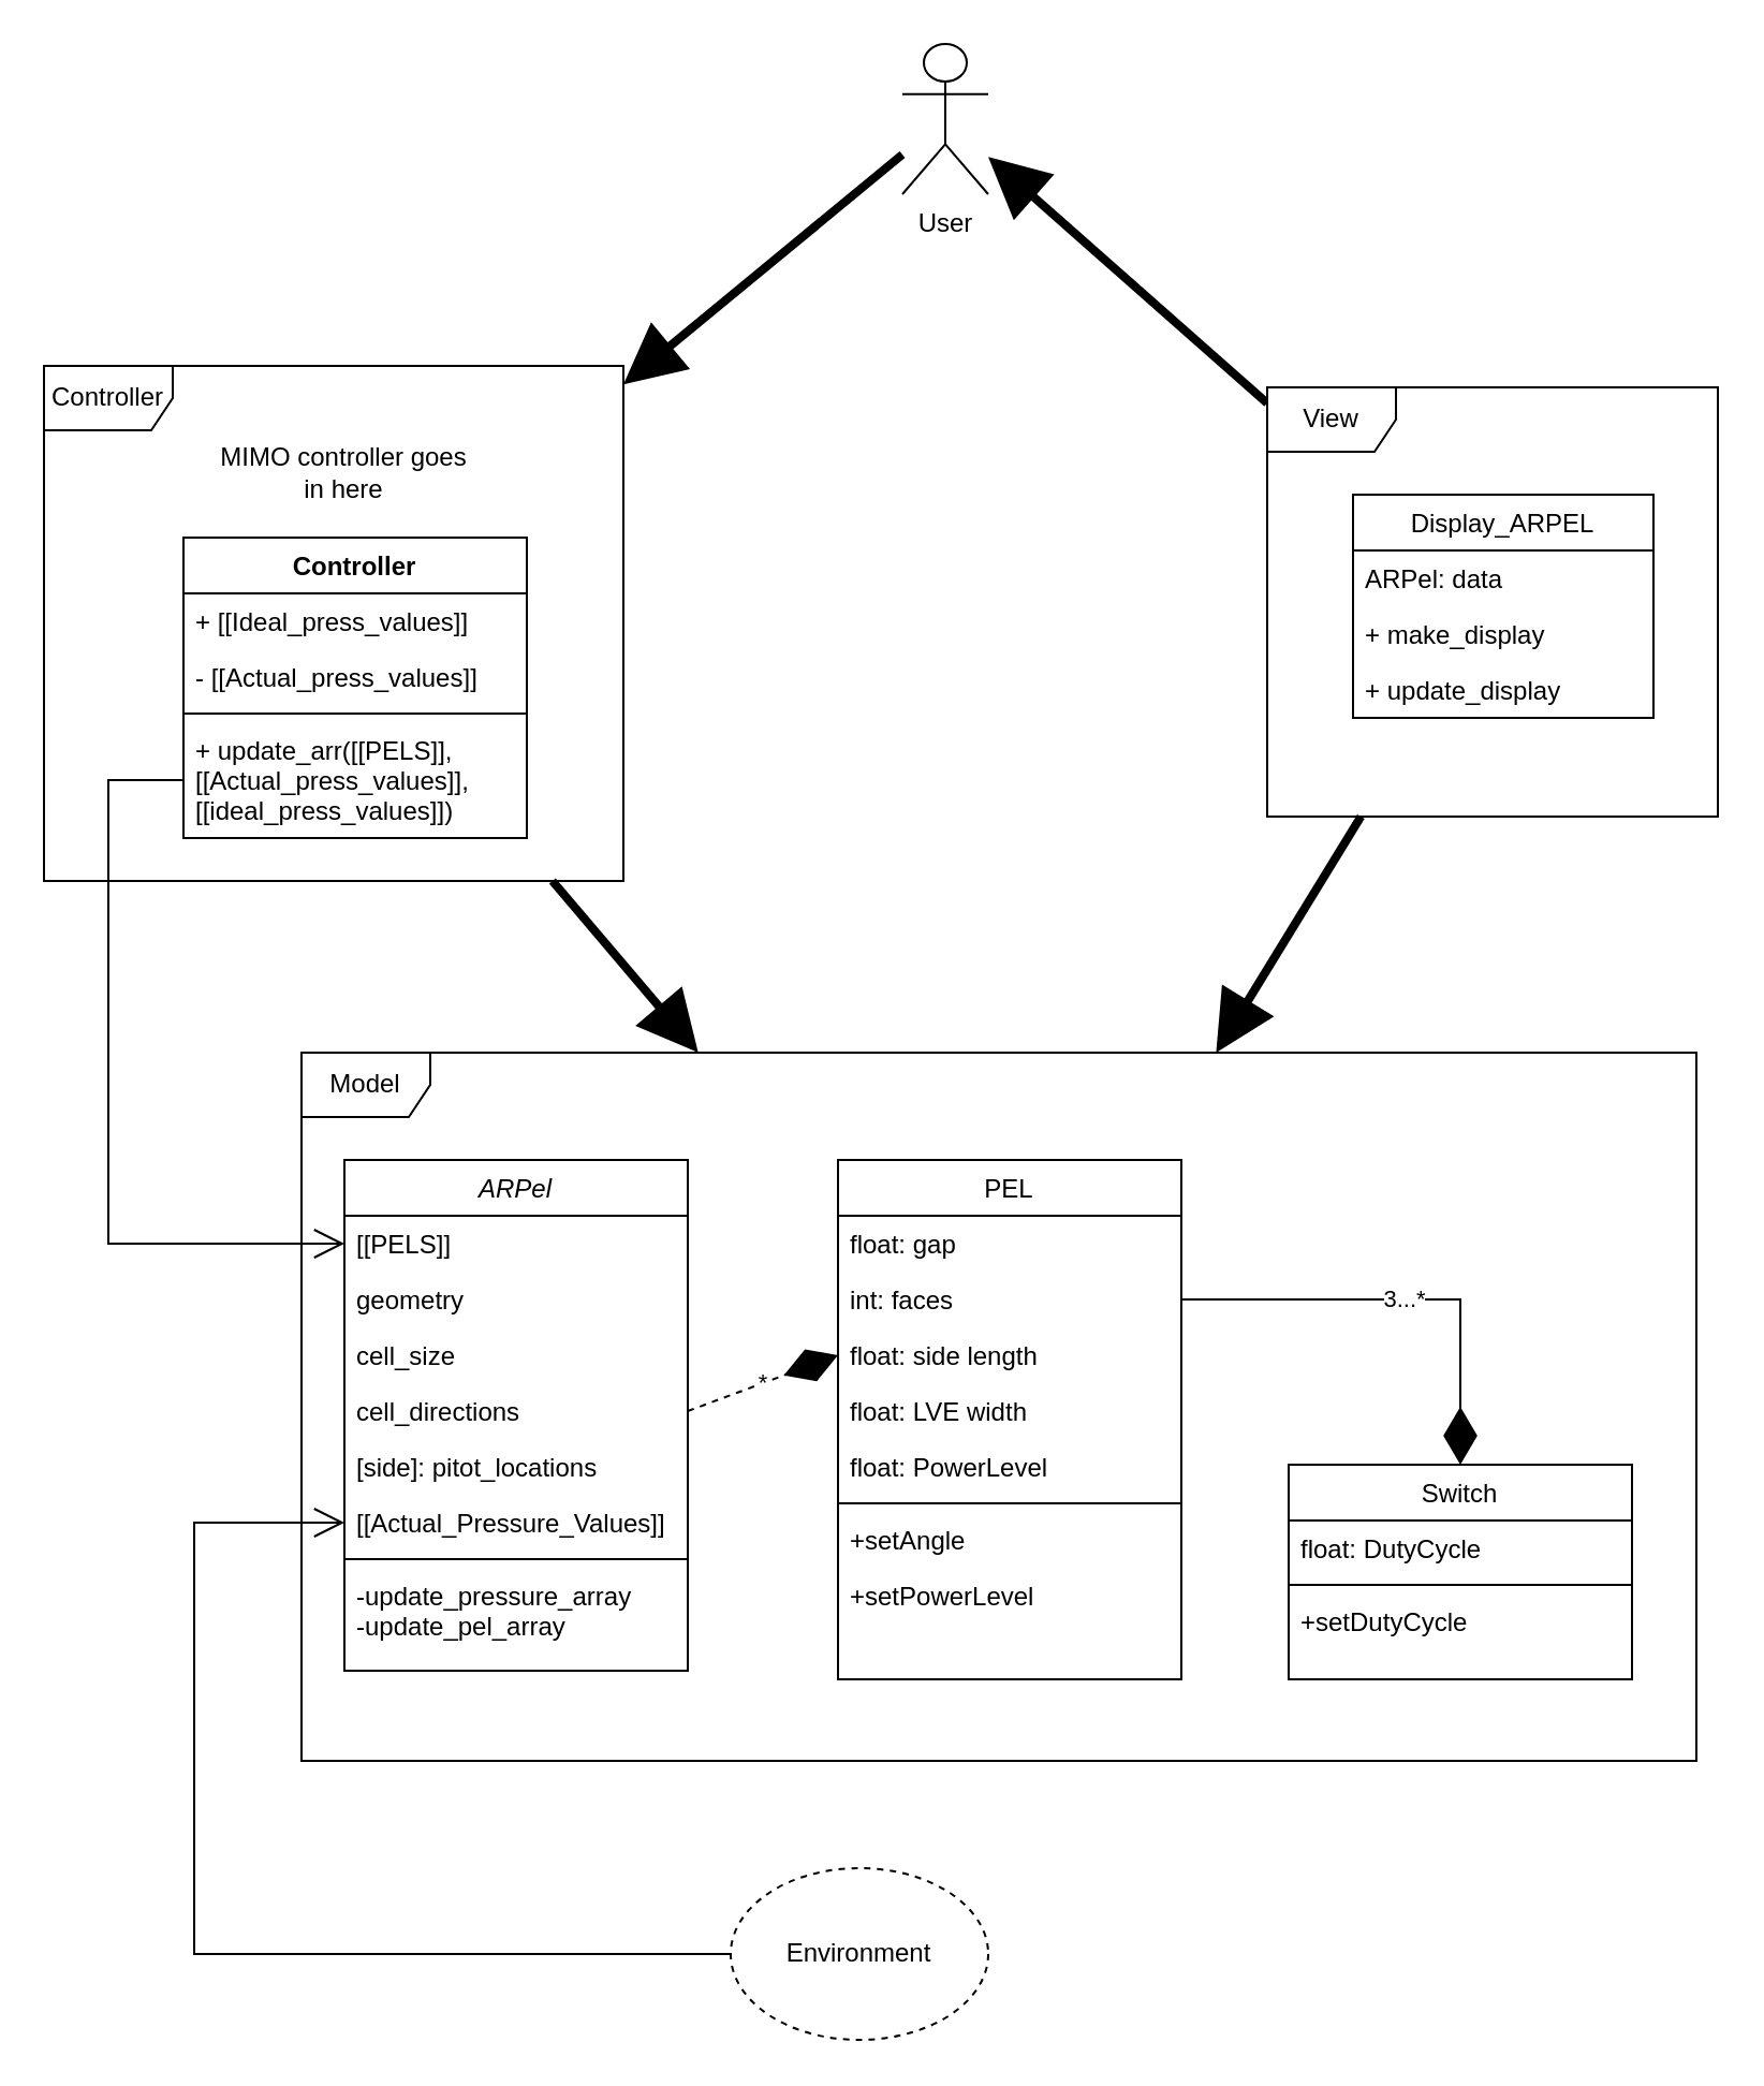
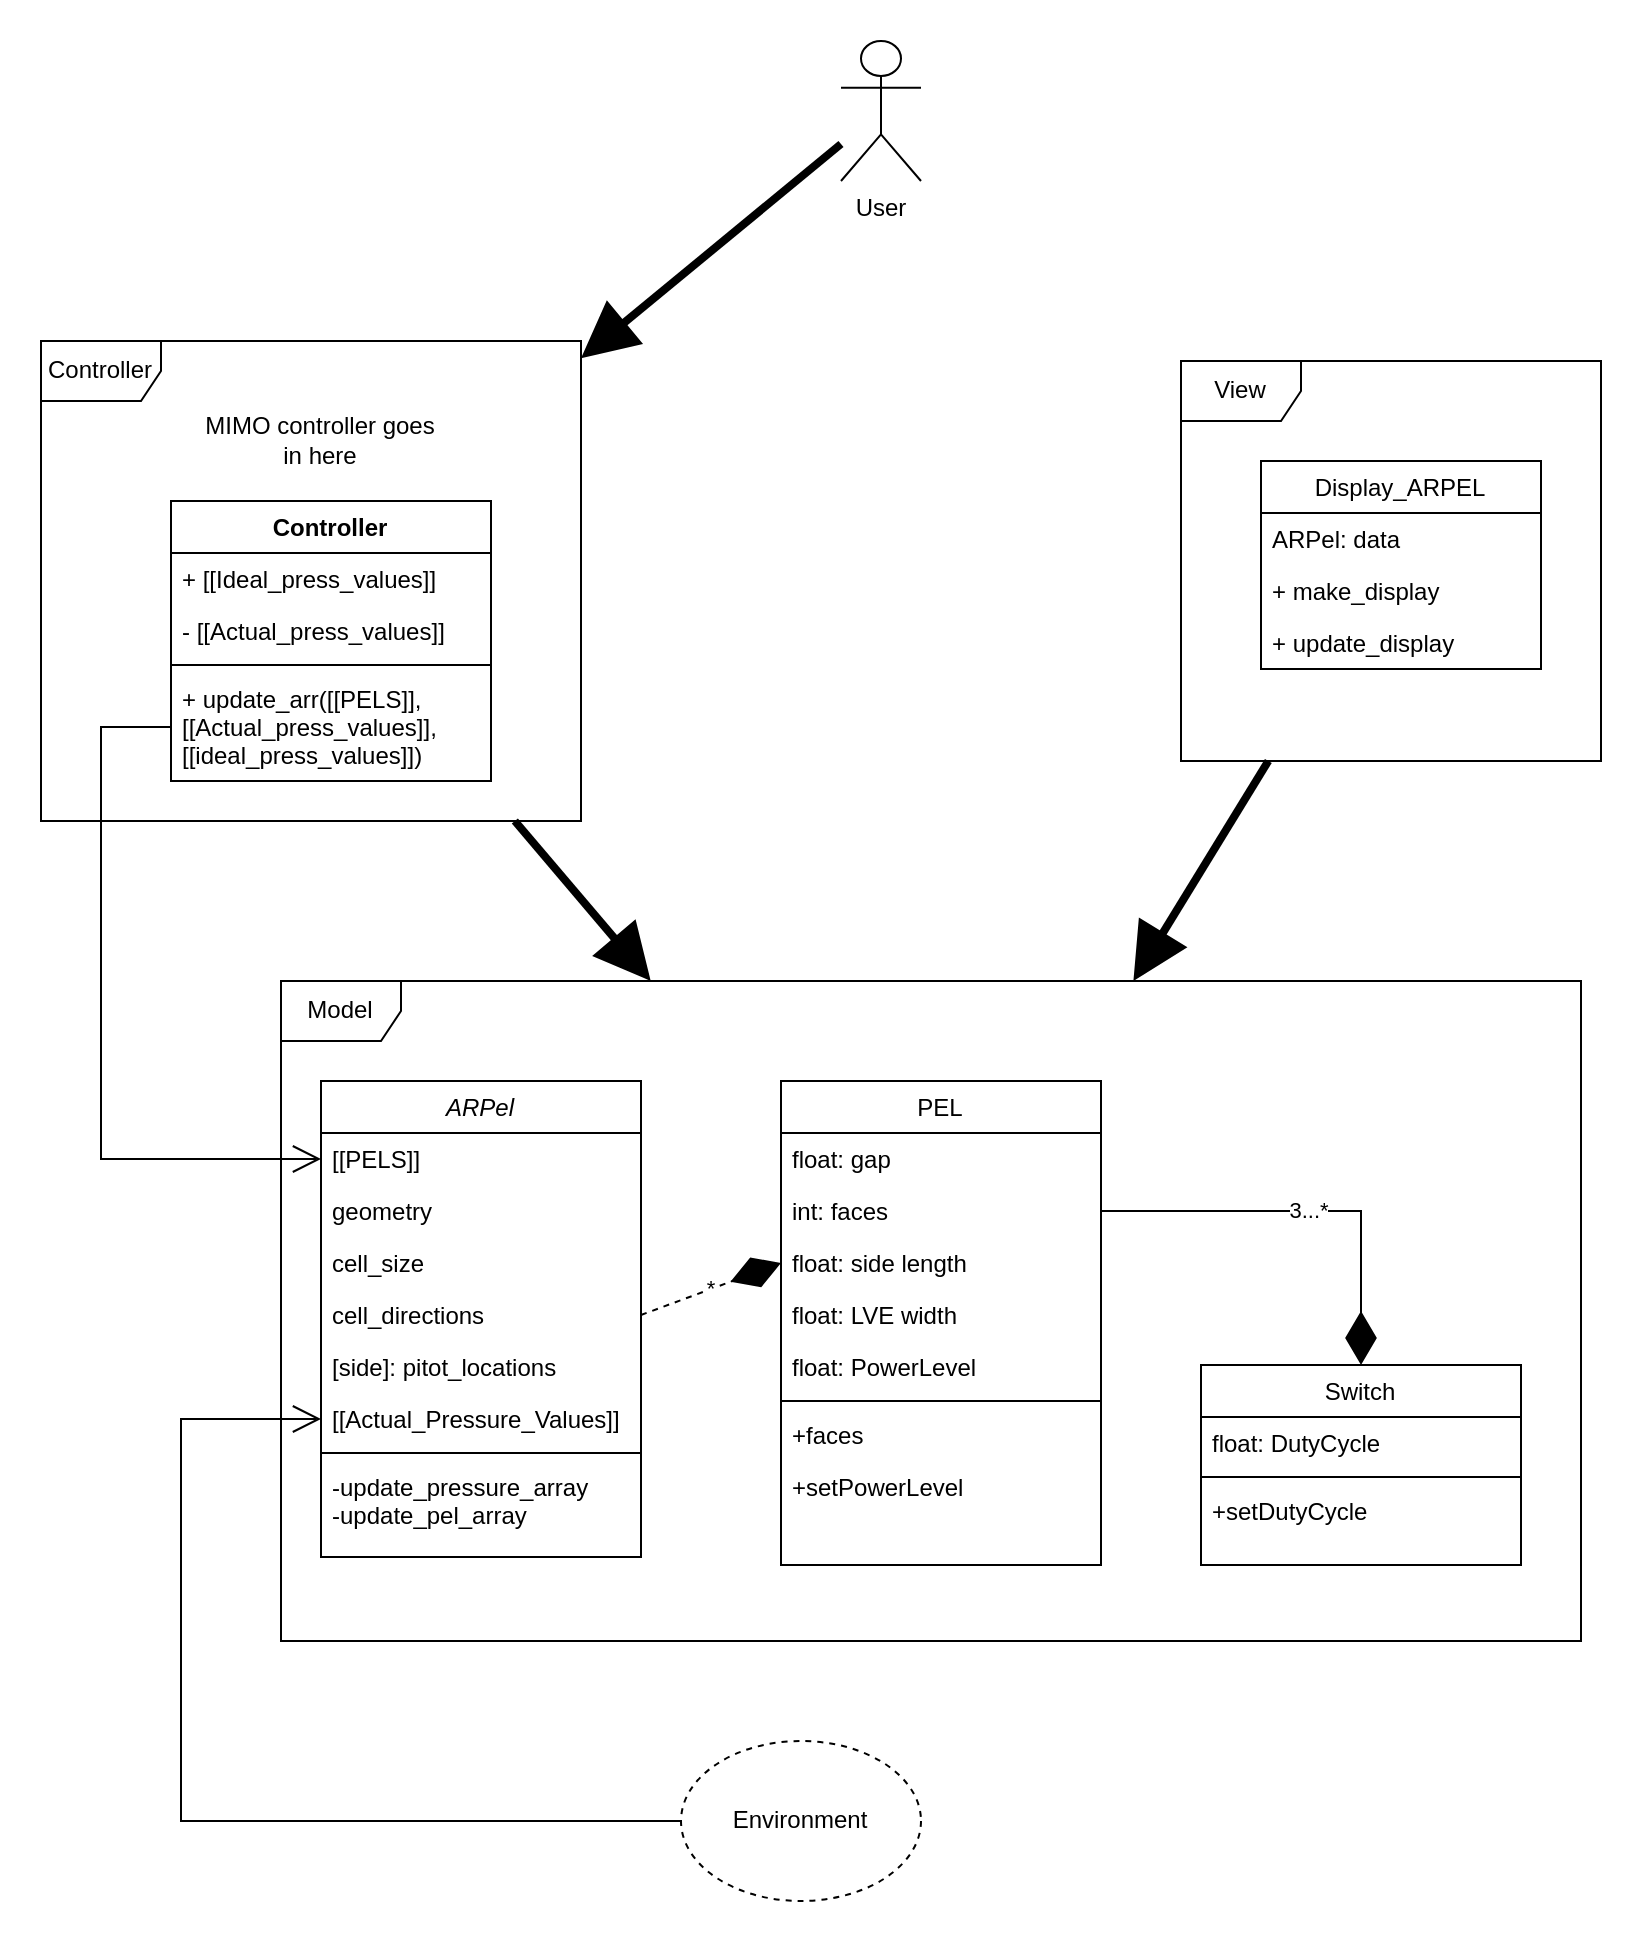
  <mxCell id="0" />
  <mxCell id="1" parent="0" />
  <mxCell id="2" value="Model" style="shape=umlFrame;whiteSpace=wrap;html=1;" vertex="1" parent="1"><mxGeometry x="140" y="490" width="650" height="330" as="geometry" /></mxCell>
  <mxCell id="3" value="ARPel" style="swimlane;fontStyle=2;align=center;verticalAlign=top;childLayout=stackLayout;horizontal=1;startSize=26;horizontalStack=0;resizeParent=1;resizeLast=0;collapsible=1;marginBottom=0;rounded=0;shadow=0;strokeWidth=1;" parent="1" vertex="1"><mxGeometry x="160" y="540" width="160" height="238" as="geometry"><mxRectangle x="230" y="140" width="160" height="26" as="alternateBounds" /></mxGeometry></mxCell>
  <mxCell id="4" value="[[PELS]]" style="text;align=left;verticalAlign=top;spacingLeft=4;spacingRight=4;overflow=hidden;rotatable=0;points=[[0,0.5],[1,0.5]];portConstraint=eastwest;rounded=0;shadow=0;html=0;" vertex="1" parent="3"><mxGeometry y="26" width="160" height="26" as="geometry" /></mxCell>
  <mxCell id="5" value="geometry" style="text;align=left;verticalAlign=top;spacingLeft=4;spacingRight=4;overflow=hidden;rotatable=0;points=[[0,0.5],[1,0.5]];portConstraint=eastwest;" parent="3" vertex="1"><mxGeometry y="52" width="160" height="26" as="geometry" /></mxCell>
  <mxCell id="6" value="cell_size" style="text;align=left;verticalAlign=top;spacingLeft=4;spacingRight=4;overflow=hidden;rotatable=0;points=[[0,0.5],[1,0.5]];portConstraint=eastwest;rounded=0;shadow=0;html=0;" parent="3" vertex="1"><mxGeometry y="78" width="160" height="26" as="geometry" /></mxCell>
  <mxCell id="7" value="cell_directions" style="text;align=left;verticalAlign=top;spacingLeft=4;spacingRight=4;overflow=hidden;rotatable=0;points=[[0,0.5],[1,0.5]];portConstraint=eastwest;rounded=0;shadow=0;html=0;" parent="3" vertex="1"><mxGeometry y="104" width="160" height="26" as="geometry" /></mxCell>
  <mxCell id="8" value="[side]: pitot_locations" style="text;align=left;verticalAlign=top;spacingLeft=4;spacingRight=4;overflow=hidden;rotatable=0;points=[[0,0.5],[1,0.5]];portConstraint=eastwest;rounded=0;shadow=0;html=0;" vertex="1" parent="3"><mxGeometry y="130" width="160" height="26" as="geometry" /></mxCell>
  <mxCell id="9" value="[[Actual_Pressure_Values]]" style="text;align=left;verticalAlign=top;spacingLeft=4;spacingRight=4;overflow=hidden;rotatable=0;points=[[0,0.5],[1,0.5]];portConstraint=eastwest;rounded=0;shadow=0;html=0;" vertex="1" parent="3"><mxGeometry y="156" width="160" height="26" as="geometry" /></mxCell>
  <mxCell id="10" value="" style="line;html=1;strokeWidth=1;align=left;verticalAlign=middle;spacingTop=-1;spacingLeft=3;spacingRight=3;rotatable=0;labelPosition=right;points=[];portConstraint=eastwest;" parent="3" vertex="1"><mxGeometry y="182" width="160" height="8" as="geometry" /></mxCell>
  <mxCell id="11" value="-update_pressure_array&#10;-update_pel_array" style="text;align=left;verticalAlign=top;spacingLeft=4;spacingRight=4;overflow=hidden;rotatable=0;points=[[0,0.5],[1,0.5]];portConstraint=eastwest;" parent="3" vertex="1"><mxGeometry y="190" width="160" height="48" as="geometry" /></mxCell>
  <mxCell id="12" value="PEL" style="swimlane;fontStyle=0;align=center;verticalAlign=top;childLayout=stackLayout;horizontal=1;startSize=26;horizontalStack=0;resizeParent=1;resizeLast=0;collapsible=1;marginBottom=0;rounded=0;shadow=0;strokeWidth=1;" parent="1" vertex="1"><mxGeometry x="390" y="540" width="160" height="242" as="geometry"><mxRectangle x="550" y="140" width="160" height="26" as="alternateBounds" /></mxGeometry></mxCell>
  <mxCell id="13" value="float: gap&#10;" style="text;align=left;verticalAlign=top;spacingLeft=4;spacingRight=4;overflow=hidden;rotatable=0;points=[[0,0.5],[1,0.5]];portConstraint=eastwest;" parent="12" vertex="1"><mxGeometry y="26" width="160" height="26" as="geometry" /></mxCell>
  <mxCell id="14" value="int: faces" style="text;align=left;verticalAlign=top;spacingLeft=4;spacingRight=4;overflow=hidden;rotatable=0;points=[[0,0.5],[1,0.5]];portConstraint=eastwest;rounded=0;shadow=0;html=0;" parent="12" vertex="1"><mxGeometry y="52" width="160" height="26" as="geometry" /></mxCell>
  <mxCell id="15" value="float: side length" style="text;align=left;verticalAlign=top;spacingLeft=4;spacingRight=4;overflow=hidden;rotatable=0;points=[[0,0.5],[1,0.5]];portConstraint=eastwest;rounded=0;shadow=0;html=0;" parent="12" vertex="1"><mxGeometry y="78" width="160" height="26" as="geometry" /></mxCell>
  <mxCell id="16" value="float: LVE width" style="text;align=left;verticalAlign=top;spacingLeft=4;spacingRight=4;overflow=hidden;rotatable=0;points=[[0,0.5],[1,0.5]];portConstraint=eastwest;rounded=0;shadow=0;html=0;" parent="12" vertex="1"><mxGeometry y="104" width="160" height="26" as="geometry" /></mxCell>
  <mxCell id="17" value="float: PowerLevel" style="text;align=left;verticalAlign=top;spacingLeft=4;spacingRight=4;overflow=hidden;rotatable=0;points=[[0,0.5],[1,0.5]];portConstraint=eastwest;rounded=0;shadow=0;html=0;" vertex="1" parent="12"><mxGeometry y="130" width="160" height="26" as="geometry" /></mxCell>
  <mxCell id="18" value="" style="line;html=1;strokeWidth=1;align=left;verticalAlign=middle;spacingTop=-1;spacingLeft=3;spacingRight=3;rotatable=0;labelPosition=right;points=[];portConstraint=eastwest;" parent="12" vertex="1"><mxGeometry y="156" width="160" height="8" as="geometry" /></mxCell>
- <mxCell id="19" value="+setAngle" style="text;align=left;verticalAlign=top;spacingLeft=4;spacingRight=4;overflow=hidden;rotatable=0;points=[[0,0.5],[1,0.5]];portConstraint=eastwest;" vertex="1" parent="12"><mxGeometry y="164" width="160" height="26" as="geometry" /></mxCell>
+ <mxCell id="19" value="+faces" style="text;align=left;verticalAlign=top;spacingLeft=4;spacingRight=4;overflow=hidden;rotatable=0;points=[[0,0.5],[1,0.5]];portConstraint=eastwest;" vertex="1" parent="12"><mxGeometry y="164" width="160" height="26" as="geometry" /></mxCell>
  <mxCell id="20" value="+setPowerLevel" style="text;align=left;verticalAlign=top;spacingLeft=4;spacingRight=4;overflow=hidden;rotatable=0;points=[[0,0.5],[1,0.5]];portConstraint=eastwest;" parent="12" vertex="1"><mxGeometry y="190" width="160" height="26" as="geometry" /></mxCell>
  <mxCell id="21" value="Switch" style="swimlane;fontStyle=0;align=center;verticalAlign=top;childLayout=stackLayout;horizontal=1;startSize=26;horizontalStack=0;resizeParent=1;resizeLast=0;collapsible=1;marginBottom=0;rounded=0;shadow=0;strokeWidth=1;" vertex="1" parent="1"><mxGeometry x="600" y="682" width="160" height="100" as="geometry"><mxRectangle x="550" y="140" width="160" height="26" as="alternateBounds" /></mxGeometry></mxCell>
  <mxCell id="22" value="float: DutyCycle" style="text;align=left;verticalAlign=top;spacingLeft=4;spacingRight=4;overflow=hidden;rotatable=0;points=[[0,0.5],[1,0.5]];portConstraint=eastwest;rounded=0;shadow=0;html=0;" vertex="1" parent="21"><mxGeometry y="26" width="160" height="26" as="geometry" /></mxCell>
  <mxCell id="23" value="" style="line;html=1;strokeWidth=1;align=left;verticalAlign=middle;spacingTop=-1;spacingLeft=3;spacingRight=3;rotatable=0;labelPosition=right;points=[];portConstraint=eastwest;" vertex="1" parent="21"><mxGeometry y="52" width="160" height="8" as="geometry" /></mxCell>
  <mxCell id="24" value="+setDutyCycle" style="text;align=left;verticalAlign=top;spacingLeft=4;spacingRight=4;overflow=hidden;rotatable=0;points=[[0,0.5],[1,0.5]];portConstraint=eastwest;" vertex="1" parent="21"><mxGeometry y="60" width="160" height="26" as="geometry" /></mxCell>
  <mxCell id="25" value="*" style="endArrow=diamondThin;endFill=1;endSize=24;html=1;exitX=1;exitY=0.5;exitDx=0;exitDy=0;entryX=0;entryY=0.5;entryDx=0;entryDy=0;dashed=1;" edge="1" parent="1" source="7" target="15"><mxGeometry width="160" relative="1" as="geometry"><mxPoint x="400" y="710" as="sourcePoint" /><mxPoint x="560" y="710" as="targetPoint" /></mxGeometry></mxCell>
  <mxCell id="26" value="3...*" style="edgeStyle=orthogonalEdgeStyle;rounded=0;orthogonalLoop=1;jettySize=auto;html=1;endArrow=diamondThin;endFill=1;endSize=24;" edge="1" parent="1" source="14" target="21"><mxGeometry relative="1" as="geometry" /></mxCell>
  <mxCell id="27" style="rounded=0;orthogonalLoop=1;jettySize=auto;html=1;endArrow=block;endFill=1;endSize=18;strokeWidth=4;" edge="1" parent="1" source="28" target="2"><mxGeometry relative="1" as="geometry"><mxPoint x="-160" y="820" as="targetPoint" /></mxGeometry></mxCell>
  <mxCell id="28" value="Controller" style="shape=umlFrame;whiteSpace=wrap;html=1;" vertex="1" parent="1"><mxGeometry x="20" y="170" width="270" height="240" as="geometry" /></mxCell>
  <mxCell id="29" style="edgeStyle=none;rounded=0;orthogonalLoop=1;jettySize=auto;html=1;endArrow=block;endFill=1;endSize=18;strokeWidth=4;" edge="1" parent="1" source="31" target="2"><mxGeometry relative="1" as="geometry" /></mxCell>
- <mxCell id="30" style="edgeStyle=none;rounded=0;orthogonalLoop=1;jettySize=auto;html=1;endArrow=block;endFill=1;endSize=18;strokeWidth=4;" edge="1" parent="1" source="31" target="33"><mxGeometry relative="1" as="geometry" /></mxCell>
  <mxCell id="31" value="View" style="shape=umlFrame;whiteSpace=wrap;html=1;" vertex="1" parent="1"><mxGeometry x="590" y="180" width="210" height="200" as="geometry" /></mxCell>
  <mxCell id="32" style="edgeStyle=none;rounded=0;orthogonalLoop=1;jettySize=auto;html=1;endArrow=block;endFill=1;endSize=18;strokeWidth=4;" edge="1" parent="1" source="33" target="28"><mxGeometry relative="1" as="geometry" /></mxCell>
  <mxCell id="33" value="User" style="shape=umlActor;verticalLabelPosition=bottom;verticalAlign=top;html=1;" vertex="1" parent="1"><mxGeometry x="420" y="20" width="40" height="70" as="geometry" /></mxCell>
  <mxCell id="34" value="Display_ARPEL" style="swimlane;fontStyle=0;childLayout=stackLayout;horizontal=1;startSize=26;fillColor=none;horizontalStack=0;resizeParent=1;resizeParentMax=0;resizeLast=0;collapsible=1;marginBottom=0;" vertex="1" parent="1"><mxGeometry x="630" y="230" width="140" height="104" as="geometry" /></mxCell>
  <mxCell id="35" value="ARPel: data" style="text;strokeColor=none;fillColor=none;align=left;verticalAlign=top;spacingLeft=4;spacingRight=4;overflow=hidden;rotatable=0;points=[[0,0.5],[1,0.5]];portConstraint=eastwest;" vertex="1" parent="34"><mxGeometry y="26" width="140" height="26" as="geometry" /></mxCell>
  <mxCell id="36" value="+ make_display" style="text;strokeColor=none;fillColor=none;align=left;verticalAlign=top;spacingLeft=4;spacingRight=4;overflow=hidden;rotatable=0;points=[[0,0.5],[1,0.5]];portConstraint=eastwest;" vertex="1" parent="34"><mxGeometry y="52" width="140" height="26" as="geometry" /></mxCell>
  <mxCell id="37" value="+ update_display&#10;" style="text;strokeColor=none;fillColor=none;align=left;verticalAlign=top;spacingLeft=4;spacingRight=4;overflow=hidden;rotatable=0;points=[[0,0.5],[1,0.5]];portConstraint=eastwest;" vertex="1" parent="34"><mxGeometry y="78" width="140" height="26" as="geometry" /></mxCell>
  <mxCell id="38" value="MIMO controller goes in here" style="text;html=1;strokeColor=none;fillColor=none;align=center;verticalAlign=middle;whiteSpace=wrap;rounded=0;" vertex="1" parent="1"><mxGeometry x="100" y="210" width="120" height="20" as="geometry" /></mxCell>
  <mxCell id="39" style="edgeStyle=orthogonalEdgeStyle;rounded=0;orthogonalLoop=1;jettySize=auto;html=1;endArrow=open;endFill=0;endSize=12;strokeWidth=1;" edge="1" parent="1" source="40" target="9"><mxGeometry relative="1" as="geometry"><Array as="points"><mxPoint x="90" y="910" /><mxPoint x="90" y="709" /></Array></mxGeometry></mxCell>
  <mxCell id="40" value="Environment" style="ellipse;whiteSpace=wrap;html=1;dashed=1;" vertex="1" parent="1"><mxGeometry x="340" y="870" width="120" height="80" as="geometry" /></mxCell>
  <mxCell id="41" value="Controller" style="swimlane;fontStyle=1;align=center;verticalAlign=top;childLayout=stackLayout;horizontal=1;startSize=26;horizontalStack=0;resizeParent=1;resizeParentMax=0;resizeLast=0;collapsible=1;marginBottom=0;" vertex="1" parent="1"><mxGeometry x="85" y="250" width="160" height="140" as="geometry" /></mxCell>
  <mxCell id="42" value="+ [[Ideal_press_values]]" style="text;strokeColor=none;fillColor=none;align=left;verticalAlign=top;spacingLeft=4;spacingRight=4;overflow=hidden;rotatable=0;points=[[0,0.5],[1,0.5]];portConstraint=eastwest;" vertex="1" parent="41"><mxGeometry y="26" width="160" height="26" as="geometry" /></mxCell>
  <mxCell id="43" value="- [[Actual_press_values]]" style="text;strokeColor=none;fillColor=none;align=left;verticalAlign=top;spacingLeft=4;spacingRight=4;overflow=hidden;rotatable=0;points=[[0,0.5],[1,0.5]];portConstraint=eastwest;" vertex="1" parent="41"><mxGeometry y="52" width="160" height="26" as="geometry" /></mxCell>
  <mxCell id="44" value="" style="line;strokeWidth=1;fillColor=none;align=left;verticalAlign=middle;spacingTop=-1;spacingLeft=3;spacingRight=3;rotatable=0;labelPosition=right;points=[];portConstraint=eastwest;" vertex="1" parent="41"><mxGeometry y="78" width="160" height="8" as="geometry" /></mxCell>
  <mxCell id="45" value="+ update_arr([[PELS]], &#10;[[Actual_press_values]],&#10;[[ideal_press_values]])" style="text;strokeColor=none;fillColor=none;align=left;verticalAlign=top;spacingLeft=4;spacingRight=4;overflow=hidden;rotatable=0;points=[[0,0.5],[1,0.5]];portConstraint=eastwest;" vertex="1" parent="41"><mxGeometry y="86" width="160" height="54" as="geometry" /></mxCell>
  <mxCell id="46" style="edgeStyle=orthogonalEdgeStyle;rounded=0;orthogonalLoop=1;jettySize=auto;html=1;entryX=0;entryY=0.5;entryDx=0;entryDy=0;endArrow=open;endFill=0;endSize=12;strokeWidth=1;" edge="1" parent="1" source="45" target="4"><mxGeometry relative="1" as="geometry"><Array as="points"><mxPoint x="50" y="363" /><mxPoint x="50" y="579" /></Array></mxGeometry></mxCell>
